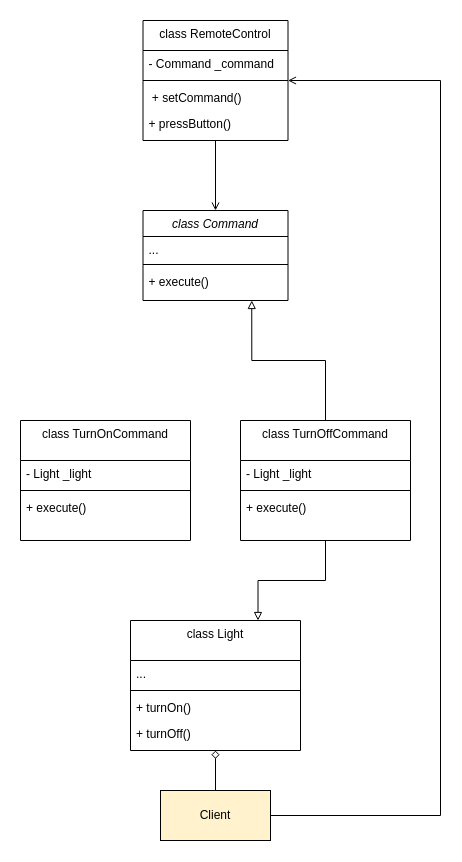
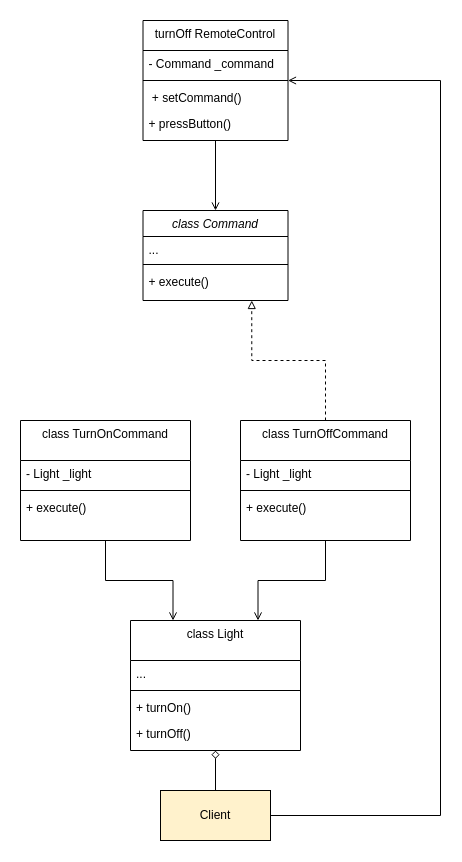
  <mxCell id="0" />
  <mxCell id="1" parent="0" />
  <mxCell id="2" value="class Command" style="swimlane;fontStyle=2;align=center;verticalAlign=top;childLayout=stackLayout;horizontal=1;startSize=26;horizontalStack=0;resizeParent=1;resizeLast=0;collapsible=1;marginBottom=0;rounded=0;shadow=0;strokeWidth=1;" parent="1" vertex="1"><mxGeometry x="142.5" y="210" width="145" height="90" as="geometry"><mxRectangle x="130" y="380" width="160" height="26" as="alternateBounds" /></mxGeometry></mxCell>
  <mxCell id="3" value="..." style="text;align=left;verticalAlign=top;spacingLeft=4;spacingRight=4;overflow=hidden;rotatable=0;points=[[0,0.5],[1,0.5]];portConstraint=eastwest;" vertex="1" parent="2"><mxGeometry y="26" width="145" height="24" as="geometry" /></mxCell>
  <mxCell id="4" value="" style="line;strokeWidth=1;fillColor=none;align=left;verticalAlign=middle;spacingTop=-1;spacingLeft=3;spacingRight=3;rotatable=0;labelPosition=right;points=[];portConstraint=eastwest;strokeColor=inherit;" vertex="1" parent="2"><mxGeometry y="50" width="145" height="8" as="geometry" /></mxCell>
  <mxCell id="5" value="+ execute()" style="text;align=left;verticalAlign=top;spacingLeft=4;spacingRight=4;overflow=hidden;rotatable=0;points=[[0,0.5],[1,0.5]];portConstraint=eastwest;" parent="2" vertex="1"><mxGeometry y="58" width="145" height="24" as="geometry" /></mxCell>
+ <mxCell id="6" style="edgeStyle=orthogonalEdgeStyle;rounded=0;orthogonalLoop=1;jettySize=auto;html=1;entryX=0.25;entryY=0;entryDx=0;entryDy=0;endArrow=open;endFill=0;" edge="1" parent="1" source="7" target="18"><mxGeometry relative="1" as="geometry" /></mxCell>
  <mxCell id="7" value="class TurnOnCommand" style="swimlane;fontStyle=0;align=center;verticalAlign=top;childLayout=stackLayout;horizontal=1;startSize=40;horizontalStack=0;resizeParent=1;resizeLast=0;collapsible=1;marginBottom=0;rounded=0;shadow=0;strokeWidth=1;" parent="1" vertex="1"><mxGeometry x="20" y="420" width="170" height="120" as="geometry"><mxRectangle x="130" y="380" width="160" height="26" as="alternateBounds" /></mxGeometry></mxCell>
  <mxCell id="8" value="- Light _light" style="text;align=left;verticalAlign=top;spacingLeft=4;spacingRight=4;overflow=hidden;rotatable=0;points=[[0,0.5],[1,0.5]];portConstraint=eastwest;" parent="7" vertex="1"><mxGeometry y="40" width="170" height="26" as="geometry" /></mxCell>
  <mxCell id="9" value="" style="line;strokeWidth=1;fillColor=none;align=left;verticalAlign=middle;spacingTop=-1;spacingLeft=3;spacingRight=3;rotatable=0;labelPosition=right;points=[];portConstraint=eastwest;strokeColor=inherit;" parent="7" vertex="1"><mxGeometry y="66" width="170" height="8" as="geometry" /></mxCell>
  <mxCell id="10" value="+ execute()" style="text;align=left;verticalAlign=top;spacingLeft=4;spacingRight=4;overflow=hidden;rotatable=0;points=[[0,0.5],[1,0.5]];portConstraint=eastwest;" parent="7" vertex="1"><mxGeometry y="74" width="170" height="26" as="geometry" /></mxCell>
  <mxCell id="11" style="edgeStyle=orthogonalEdgeStyle;rounded=0;orthogonalLoop=1;jettySize=auto;html=1;entryX=0.5;entryY=0;entryDx=0;entryDy=0;endArrow=open;endFill=0;" edge="1" parent="1" source="13" target="2"><mxGeometry relative="1" as="geometry" /></mxCell>
  <mxCell id="12" style="edgeStyle=orthogonalEdgeStyle;rounded=0;orthogonalLoop=1;jettySize=auto;html=1;endArrow=none;endFill=0;startArrow=open;startFill=0;" edge="1" parent="1" source="13"><mxGeometry relative="1" as="geometry"><mxPoint x="270" y="815" as="targetPoint" /><Array as="points"><mxPoint x="440" y="80" /><mxPoint x="440" y="815" /></Array></mxGeometry></mxCell>
- <mxCell id="13" value="class RemoteControl" style="swimlane;fontStyle=0;align=center;verticalAlign=top;childLayout=stackLayout;horizontal=1;startSize=30;horizontalStack=0;resizeParent=1;resizeLast=0;collapsible=1;marginBottom=0;rounded=0;shadow=0;strokeWidth=1;" parent="1" vertex="1"><mxGeometry x="142.5" y="20" width="145" height="120" as="geometry"><mxRectangle x="130" y="380" width="160" height="26" as="alternateBounds" /></mxGeometry></mxCell>
+ <mxCell id="13" value="turnOff RemoteControl" style="swimlane;fontStyle=0;align=center;verticalAlign=top;childLayout=stackLayout;horizontal=1;startSize=30;horizontalStack=0;resizeParent=1;resizeLast=0;collapsible=1;marginBottom=0;rounded=0;shadow=0;strokeWidth=1;" parent="1" vertex="1"><mxGeometry x="142.5" y="20" width="145" height="120" as="geometry"><mxRectangle x="130" y="380" width="160" height="26" as="alternateBounds" /></mxGeometry></mxCell>
  <mxCell id="14" value="- Command _command" style="text;align=left;verticalAlign=top;spacingLeft=4;spacingRight=4;overflow=hidden;rotatable=0;points=[[0,0.5],[1,0.5]];portConstraint=eastwest;" parent="13" vertex="1"><mxGeometry y="30" width="145" height="26" as="geometry" /></mxCell>
  <mxCell id="15" value="" style="line;strokeWidth=1;fillColor=none;align=left;verticalAlign=middle;spacingTop=-1;spacingLeft=3;spacingRight=3;rotatable=0;labelPosition=right;points=[];portConstraint=eastwest;strokeColor=inherit;" parent="13" vertex="1"><mxGeometry y="56" width="145" height="8" as="geometry" /></mxCell>
  <mxCell id="16" value=" + setCommand()" style="text;align=left;verticalAlign=top;spacingLeft=4;spacingRight=4;overflow=hidden;rotatable=0;points=[[0,0.5],[1,0.5]];portConstraint=eastwest;" parent="13" vertex="1"><mxGeometry y="64" width="145" height="26" as="geometry" /></mxCell>
  <mxCell id="17" value="+ pressButton()" style="text;align=left;verticalAlign=top;spacingLeft=4;spacingRight=4;overflow=hidden;rotatable=0;points=[[0,0.5],[1,0.5]];portConstraint=eastwest;" parent="13" vertex="1"><mxGeometry y="90" width="145" height="26" as="geometry" /></mxCell>
  <mxCell id="18" value="class Light" style="swimlane;fontStyle=0;align=center;verticalAlign=top;childLayout=stackLayout;horizontal=1;startSize=40;horizontalStack=0;resizeParent=1;resizeLast=0;collapsible=1;marginBottom=0;rounded=0;shadow=0;strokeWidth=1;" parent="1" vertex="1"><mxGeometry x="130" y="620" width="170" height="130" as="geometry"><mxRectangle x="130" y="380" width="160" height="26" as="alternateBounds" /></mxGeometry></mxCell>
  <mxCell id="19" value="..." style="text;align=left;verticalAlign=top;spacingLeft=4;spacingRight=4;overflow=hidden;rotatable=0;points=[[0,0.5],[1,0.5]];portConstraint=eastwest;" vertex="1" parent="18"><mxGeometry y="40" width="170" height="26" as="geometry" /></mxCell>
  <mxCell id="20" value="" style="line;strokeWidth=1;fillColor=none;align=left;verticalAlign=middle;spacingTop=-1;spacingLeft=3;spacingRight=3;rotatable=0;labelPosition=right;points=[];portConstraint=eastwest;strokeColor=inherit;" parent="18" vertex="1"><mxGeometry y="66" width="170" height="8" as="geometry" /></mxCell>
  <mxCell id="21" value="+ turnOn()" style="text;align=left;verticalAlign=top;spacingLeft=4;spacingRight=4;overflow=hidden;rotatable=0;points=[[0,0.5],[1,0.5]];portConstraint=eastwest;" parent="18" vertex="1"><mxGeometry y="74" width="170" height="26" as="geometry" /></mxCell>
  <mxCell id="22" value="+ turnOff()" style="text;align=left;verticalAlign=top;spacingLeft=4;spacingRight=4;overflow=hidden;rotatable=0;points=[[0,0.5],[1,0.5]];portConstraint=eastwest;" parent="18" vertex="1"><mxGeometry y="100" width="170" height="26" as="geometry" /></mxCell>
- <mxCell id="23" style="edgeStyle=orthogonalEdgeStyle;rounded=0;orthogonalLoop=1;jettySize=auto;html=1;entryX=0.75;entryY=1;entryDx=0;entryDy=0;endArrow=block;endFill=0;" edge="1" parent="1" source="25" target="2"><mxGeometry relative="1" as="geometry" /></mxCell>
- <mxCell id="24" style="edgeStyle=orthogonalEdgeStyle;rounded=0;orthogonalLoop=1;jettySize=auto;html=1;entryX=0.75;entryY=0;entryDx=0;entryDy=0;endArrow=block;endFill=0;" edge="1" parent="1" source="25" target="18"><mxGeometry relative="1" as="geometry" /></mxCell>
+ <mxCell id="23" style="edgeStyle=orthogonalEdgeStyle;rounded=0;orthogonalLoop=1;jettySize=auto;html=1;entryX=0.75;entryY=1;entryDx=0;entryDy=0;endArrow=block;endFill=0;dashed=1;" edge="1" parent="1" source="25" target="2"><mxGeometry relative="1" as="geometry" /></mxCell>
+ <mxCell id="24" style="edgeStyle=orthogonalEdgeStyle;rounded=0;orthogonalLoop=1;jettySize=auto;html=1;entryX=0.75;entryY=0;entryDx=0;entryDy=0;endArrow=open;endFill=0;" edge="1" parent="1" source="25" target="18"><mxGeometry relative="1" as="geometry" /></mxCell>
  <mxCell id="25" value="class TurnOffCommand" style="swimlane;fontStyle=0;align=center;verticalAlign=top;childLayout=stackLayout;horizontal=1;startSize=40;horizontalStack=0;resizeParent=1;resizeLast=0;collapsible=1;marginBottom=0;rounded=0;shadow=0;strokeWidth=1;" vertex="1" parent="1"><mxGeometry x="240" y="420" width="170" height="120" as="geometry"><mxRectangle x="130" y="380" width="160" height="26" as="alternateBounds" /></mxGeometry></mxCell>
  <mxCell id="26" value="- Light _light" style="text;align=left;verticalAlign=top;spacingLeft=4;spacingRight=4;overflow=hidden;rotatable=0;points=[[0,0.5],[1,0.5]];portConstraint=eastwest;" vertex="1" parent="25"><mxGeometry y="40" width="170" height="26" as="geometry" /></mxCell>
  <mxCell id="27" value="" style="line;strokeWidth=1;fillColor=none;align=left;verticalAlign=middle;spacingTop=-1;spacingLeft=3;spacingRight=3;rotatable=0;labelPosition=right;points=[];portConstraint=eastwest;strokeColor=inherit;" vertex="1" parent="25"><mxGeometry y="66" width="170" height="8" as="geometry" /></mxCell>
  <mxCell id="28" value="+ execute()" style="text;align=left;verticalAlign=top;spacingLeft=4;spacingRight=4;overflow=hidden;rotatable=0;points=[[0,0.5],[1,0.5]];portConstraint=eastwest;" vertex="1" parent="25"><mxGeometry y="74" width="170" height="26" as="geometry" /></mxCell>
  <mxCell id="29" style="edgeStyle=orthogonalEdgeStyle;rounded=0;orthogonalLoop=1;jettySize=auto;html=1;entryX=0.5;entryY=1;entryDx=0;entryDy=0;endArrow=diamond;endFill=0;" edge="1" parent="1" source="30" target="18"><mxGeometry relative="1" as="geometry" /></mxCell>
  <mxCell id="30" value="Client" style="html=1;whiteSpace=wrap;fillColor=#fff2cc;" vertex="1" parent="1"><mxGeometry x="160" y="790" width="110" height="50" as="geometry" /></mxCell>
